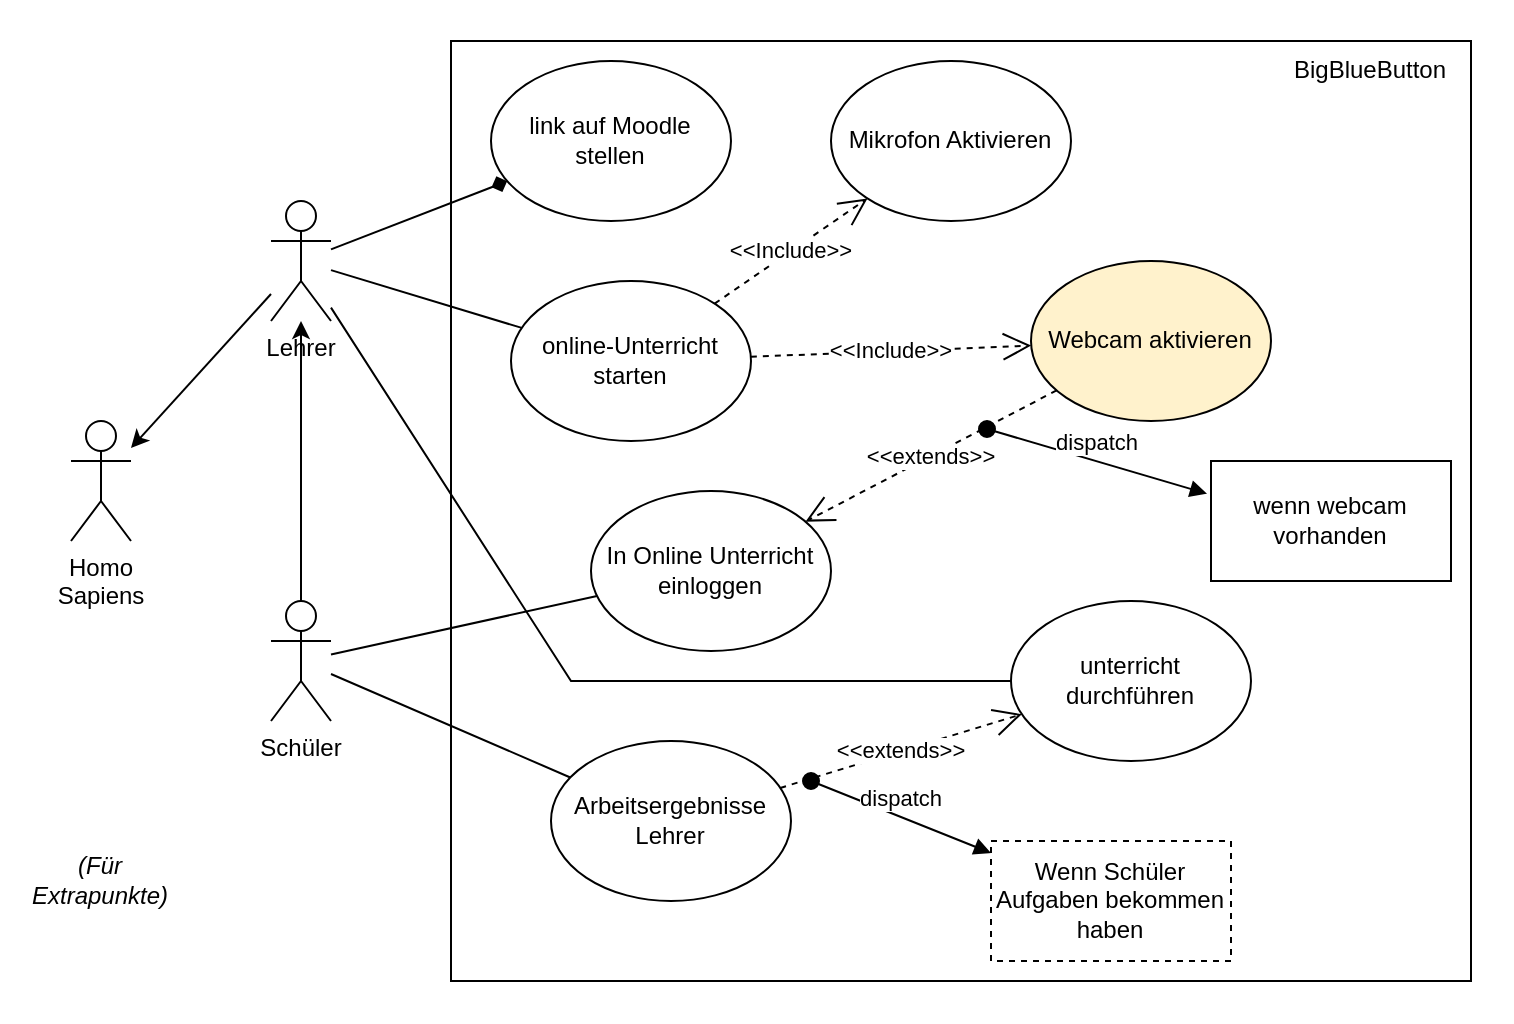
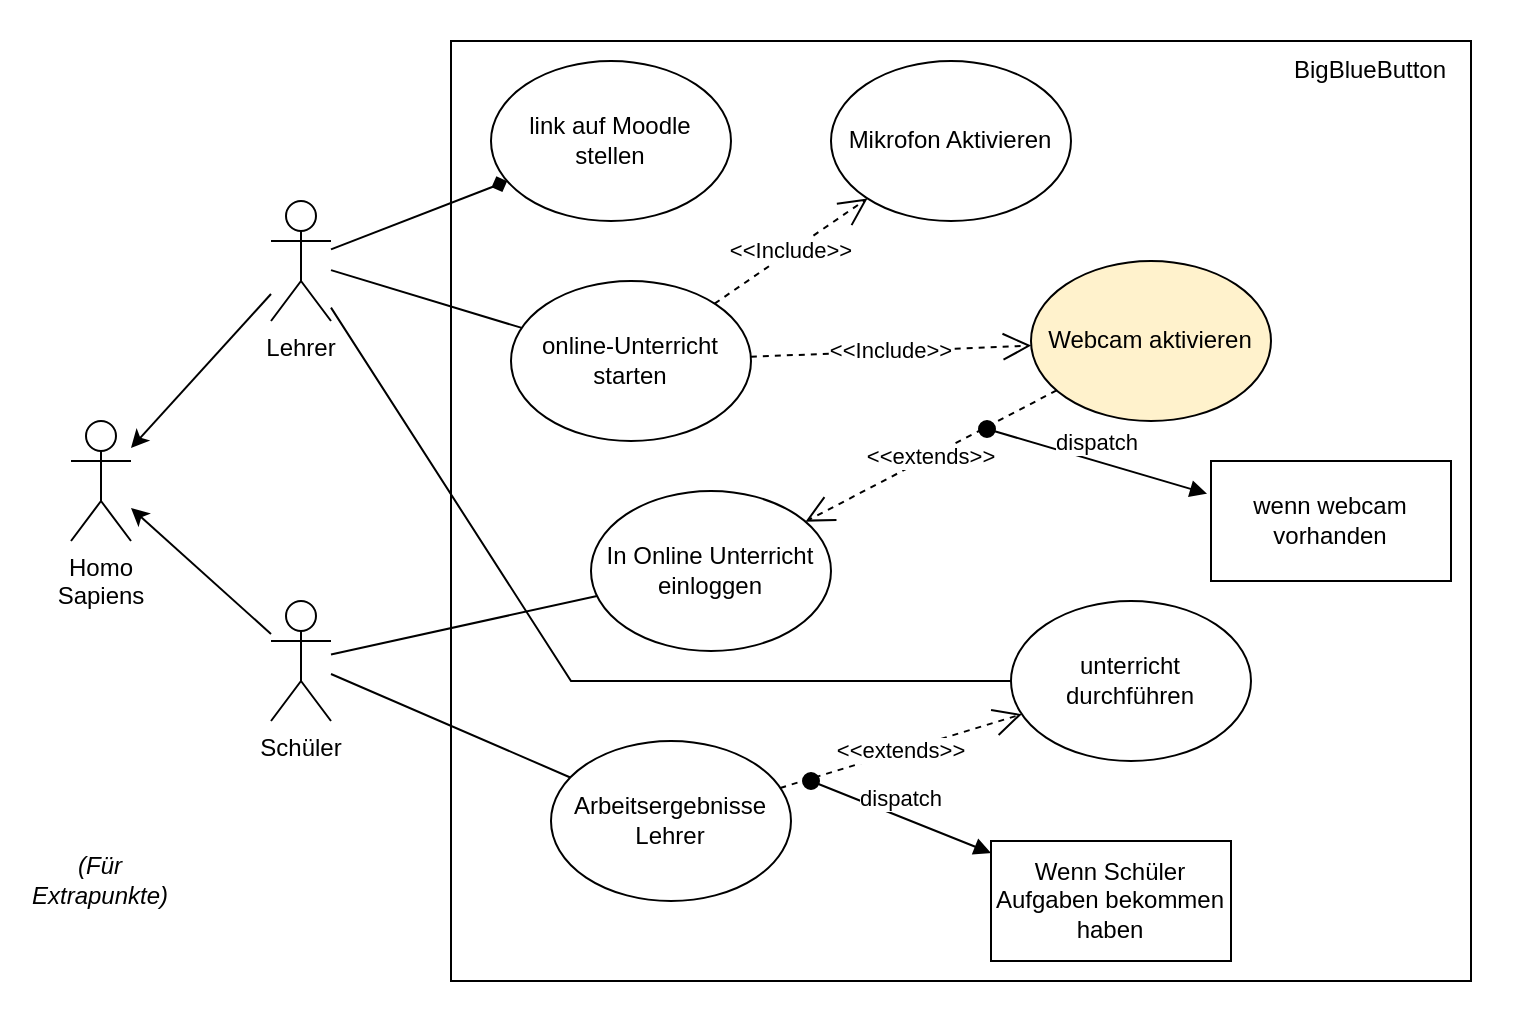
  <mxCell id="0" />
  <mxCell id="1" parent="0" />
  <mxCell id="2" value="" style="rounded=0;whiteSpace=wrap;html=1;fillOpacity=0;editable=0;movable=1;resizable=1;rotatable=1;deletable=1;locked=0;connectable=0;" parent="1" vertex="1"><mxGeometry x="225" y="20" width="510" height="470" as="geometry" /></mxCell>
  <mxCell id="3" value="Lehrer" style="shape=umlActor;verticalLabelPosition=bottom;verticalAlign=top;html=1;outlineConnect=0;rounded=0;" parent="1" vertex="1"><mxGeometry x="135" y="100" width="30" height="60" as="geometry" /></mxCell>
  <mxCell id="4" value="Schüler" style="shape=umlActor;verticalLabelPosition=bottom;verticalAlign=top;html=1;outlineConnect=0;rounded=0;" parent="1" vertex="1"><mxGeometry x="135" y="300" width="30" height="60" as="geometry" /></mxCell>
  <mxCell id="5" value="Mikrofon Aktivieren" style="ellipse;whiteSpace=wrap;html=1;rounded=0;" parent="1" vertex="1"><mxGeometry x="415" y="30" width="120" height="80" as="geometry" /></mxCell>
  <mxCell id="6" value="Webcam aktivieren" style="ellipse;whiteSpace=wrap;html=1;rounded=0;fillColor=#fff2cc;" parent="1" vertex="1"><mxGeometry x="515" y="130" width="120" height="80" as="geometry" /></mxCell>
  <mxCell id="7" value="online-Unterricht starten" style="ellipse;whiteSpace=wrap;html=1;rounded=0;" parent="1" vertex="1"><mxGeometry x="255" y="140" width="120" height="80" as="geometry" /></mxCell>
  <mxCell id="8" value="In Online Unterricht einloggen" style="ellipse;whiteSpace=wrap;html=1;rounded=0;" parent="1" vertex="1"><mxGeometry x="295" y="245" width="120" height="80" as="geometry" /></mxCell>
  <mxCell id="9" value="" style="endArrow=none;html=1;rounded=0;" parent="1" source="4" target="8" edge="1"><mxGeometry width="50" height="50" relative="1" as="geometry"><mxPoint x="115" y="460" as="sourcePoint" /><mxPoint x="165" y="410" as="targetPoint" /></mxGeometry></mxCell>
  <mxCell id="10" value="&amp;lt;&amp;lt;Include&amp;gt;&amp;gt;" style="endArrow=open;endSize=12;dashed=1;html=1;rounded=0;" parent="1" source="7" target="6" edge="1"><mxGeometry width="160" relative="1" as="geometry"><mxPoint x="515" y="80" as="sourcePoint" /><mxPoint x="665" y="60" as="targetPoint" /></mxGeometry></mxCell>
  <mxCell id="11" value="link auf Moodle stellen" style="ellipse;whiteSpace=wrap;html=1;rounded=0;" parent="1" vertex="1"><mxGeometry x="245" y="30" width="120" height="80" as="geometry" /></mxCell>
  <mxCell id="12" value="" style="endArrow=diamond;html=1;rounded=0;" parent="1" source="3" target="11" edge="1"><mxGeometry width="50" height="50" relative="1" as="geometry"><mxPoint x="5" y="300" as="sourcePoint" /><mxPoint y="250" as="targetPoint" x="55" /><Array as="points" /></mxGeometry></mxCell>
  <mxCell id="13" value="" style="endArrow=none;html=1;rounded=0;" parent="1" source="3" target="7" edge="1"><mxGeometry width="50" height="50" relative="1" as="geometry"><mxPoint x="75" y="200" as="sourcePoint" /><mxPoint x="85" y="220" as="targetPoint" /></mxGeometry></mxCell>
  <mxCell id="14" value="&amp;lt;&amp;lt;Include&amp;gt;&amp;gt;" style="endArrow=open;endSize=12;dashed=1;html=1;rounded=0;" parent="1" source="7" target="5" edge="1"><mxGeometry x="-0.0" width="160" relative="1" as="geometry"><mxPoint x="614" y="159" as="sourcePoint" /><mxPoint x="443" y="100" as="targetPoint" /><mxPoint as="offset" /></mxGeometry></mxCell>
  <mxCell id="15" value="&amp;lt;&amp;lt;extends&amp;gt;&amp;gt;" style="endArrow=open;endSize=12;dashed=1;html=1;rounded=0;" parent="1" source="6" target="8" edge="1"><mxGeometry x="-0.0" width="160" relative="1" as="geometry"><mxPoint x="447" y="221" as="sourcePoint" /><mxPoint x="612" y="159" as="targetPoint" /><mxPoint as="offset" /></mxGeometry></mxCell>
  <mxCell id="16" value="dispatch" style="html=1;verticalAlign=bottom;startArrow=oval;startFill=1;endArrow=block;startSize=8;curved=0;rounded=0;" parent="1" edge="1"><mxGeometry width="60" relative="1" as="geometry"><mxPoint x="493" y="214" as="sourcePoint" /><mxPoint x="603" y="246.353" as="targetPoint" /></mxGeometry></mxCell>
  <mxCell id="17" value="wenn webcam vorhanden" style="rounded=0;whiteSpace=wrap;html=1;" parent="1" vertex="1"><mxGeometry x="605" y="230" width="120" height="60" as="geometry" /></mxCell>
  <mxCell id="18" value="unterricht &lt;br&gt;durchführen" style="ellipse;whiteSpace=wrap;html=1;rounded=0;" parent="1" vertex="1"><mxGeometry x="505" y="300" width="120" height="80" as="geometry" /></mxCell>
  <mxCell id="19" value="" style="endArrow=none;html=1;rounded=0;" parent="1" source="3" target="18" edge="1"><mxGeometry width="50" height="50" relative="1" as="geometry"><mxPoint x="15" y="270" as="sourcePoint" /><mxPoint x="65" y="220" as="targetPoint" /><Array as="points"><mxPoint x="285" y="340" /></Array></mxGeometry></mxCell>
  <mxCell id="20" value="Homo&lt;br&gt;Sapiens" style="shape=umlActor;verticalLabelPosition=bottom;verticalAlign=top;html=1;outlineConnect=0;rounded=0;" parent="1" vertex="1"><mxGeometry x="35" y="210" width="30" height="60" as="geometry" /></mxCell>
- <mxCell id="21" value="" style="endArrow=classic;html=1;rounded=0;" parent="1" source="4" target="3" edge="1"><mxGeometry width="50" height="50" relative="1" as="geometry"><mxPoint x="85" y="320" as="sourcePoint" /><mxPoint x="135" y="270" as="targetPoint" /></mxGeometry></mxCell>
+ <mxCell id="21" value="" style="endArrow=classic;html=1;rounded=0;" parent="1" source="4" target="20" edge="1"><mxGeometry width="50" height="50" relative="1" as="geometry"><mxPoint x="85" y="320" as="sourcePoint" /><mxPoint x="135" y="270" as="targetPoint" /></mxGeometry></mxCell>
  <mxCell id="22" value="" style="endArrow=classic;html=1;rounded=0;" parent="1" source="3" target="20" edge="1"><mxGeometry width="50" height="50" relative="1" as="geometry"><mxPoint x="95" y="280" as="sourcePoint" /><mxPoint x="145" y="230" as="targetPoint" /></mxGeometry></mxCell>
  <mxCell id="23" value="Arbeitsergebnisse Lehrer" style="ellipse;whiteSpace=wrap;html=1;rounded=0;" parent="1" vertex="1"><mxGeometry x="275" y="370" width="120" height="80" as="geometry" /></mxCell>
- <mxCell id="24" value="Wenn Schüler Aufgaben bekommen haben" style="rounded=0;whiteSpace=wrap;html=1;dashed=1;" parent="1" vertex="1"><mxGeometry x="495" y="420" width="120" height="60" as="geometry" /></mxCell>
+ <mxCell id="24" value="Wenn Schüler Aufgaben bekommen haben" style="rounded=0;whiteSpace=wrap;html=1;" parent="1" vertex="1"><mxGeometry x="495" y="420" width="120" height="60" as="geometry" /></mxCell>
  <mxCell id="25" value="&amp;lt;&amp;lt;extends&amp;gt;&amp;gt;" style="endArrow=open;endSize=12;dashed=1;html=1;rounded=0;" parent="1" source="23" target="18" edge="1"><mxGeometry x="-0.0" width="160" relative="1" as="geometry"><mxPoint x="376" y="370" as="sourcePoint" /><mxPoint x="384" y="130" as="targetPoint" /><mxPoint as="offset" /></mxGeometry></mxCell>
  <mxCell id="26" value="dispatch" style="html=1;verticalAlign=bottom;startArrow=oval;startFill=1;endArrow=block;startSize=8;curved=0;rounded=0;" parent="1" target="24" edge="1"><mxGeometry width="60" relative="1" as="geometry"><mxPoint x="405" y="390" as="sourcePoint" /><mxPoint x="660" y="610" as="targetPoint" /></mxGeometry></mxCell>
  <mxCell id="27" value="" style="endArrow=none;html=1;rounded=0;" parent="1" source="4" target="23" edge="1"><mxGeometry width="50" height="50" relative="1" as="geometry"><mxPoint x="115" y="570" as="sourcePoint" /><mxPoint x="165" y="520" as="targetPoint" /></mxGeometry></mxCell>
  <mxCell id="28" value="BigBlueButton" style="text;html=1;strokeColor=none;fillColor=none;align=center;verticalAlign=middle;whiteSpace=wrap;rounded=0;" parent="1" vertex="1"><mxGeometry x="655" y="20" width="60" height="30" as="geometry" /></mxCell>
  <mxCell id="29" value="&lt;i style=&quot;&quot;&gt;(Für Extrapunkte)&lt;/i&gt;" style="text;html=1;strokeColor=none;fillColor=none;align=center;verticalAlign=middle;whiteSpace=wrap;rounded=0;" vertex="1" parent="1"><mxGeometry x="20" y="425" width="60" height="30" as="geometry" /></mxCell>
